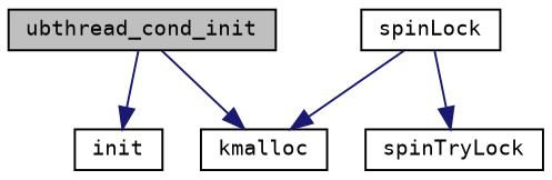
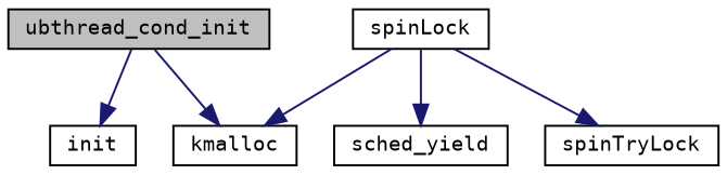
  digraph {
    fontname="DejaVu Sans Mono"
    rankdir=TB
    node [color=black fillcolor=white fontname="DejaVu Sans Mono" fontsize=10 shape=record style=filled]
    edge [color=midnightblue fontname="DejaVu Sans Mono" fontsize=10 labelfontname=Helvetica labelfontsize=10 style=solid]
    n1 [fillcolor=grey75 fontcolor=black height=0.2 label=ubthread_cond_init width=0.4]
    n2 [height=0.2 label=kmalloc width=0.4]
    n3 [height=0.2 label=init width=0.4]
    n4 [height=0.2 label=spinLock width=0.4]
+   n5 [height=0.2 label=sched_yield width=0.4]
    n6 [height=0.2 label=spinTryLock width=0.4]
    n1 -> n2
    n1 -> n3
    n4 -> n2
+   n4 -> n5
    n4 -> n6
  }
